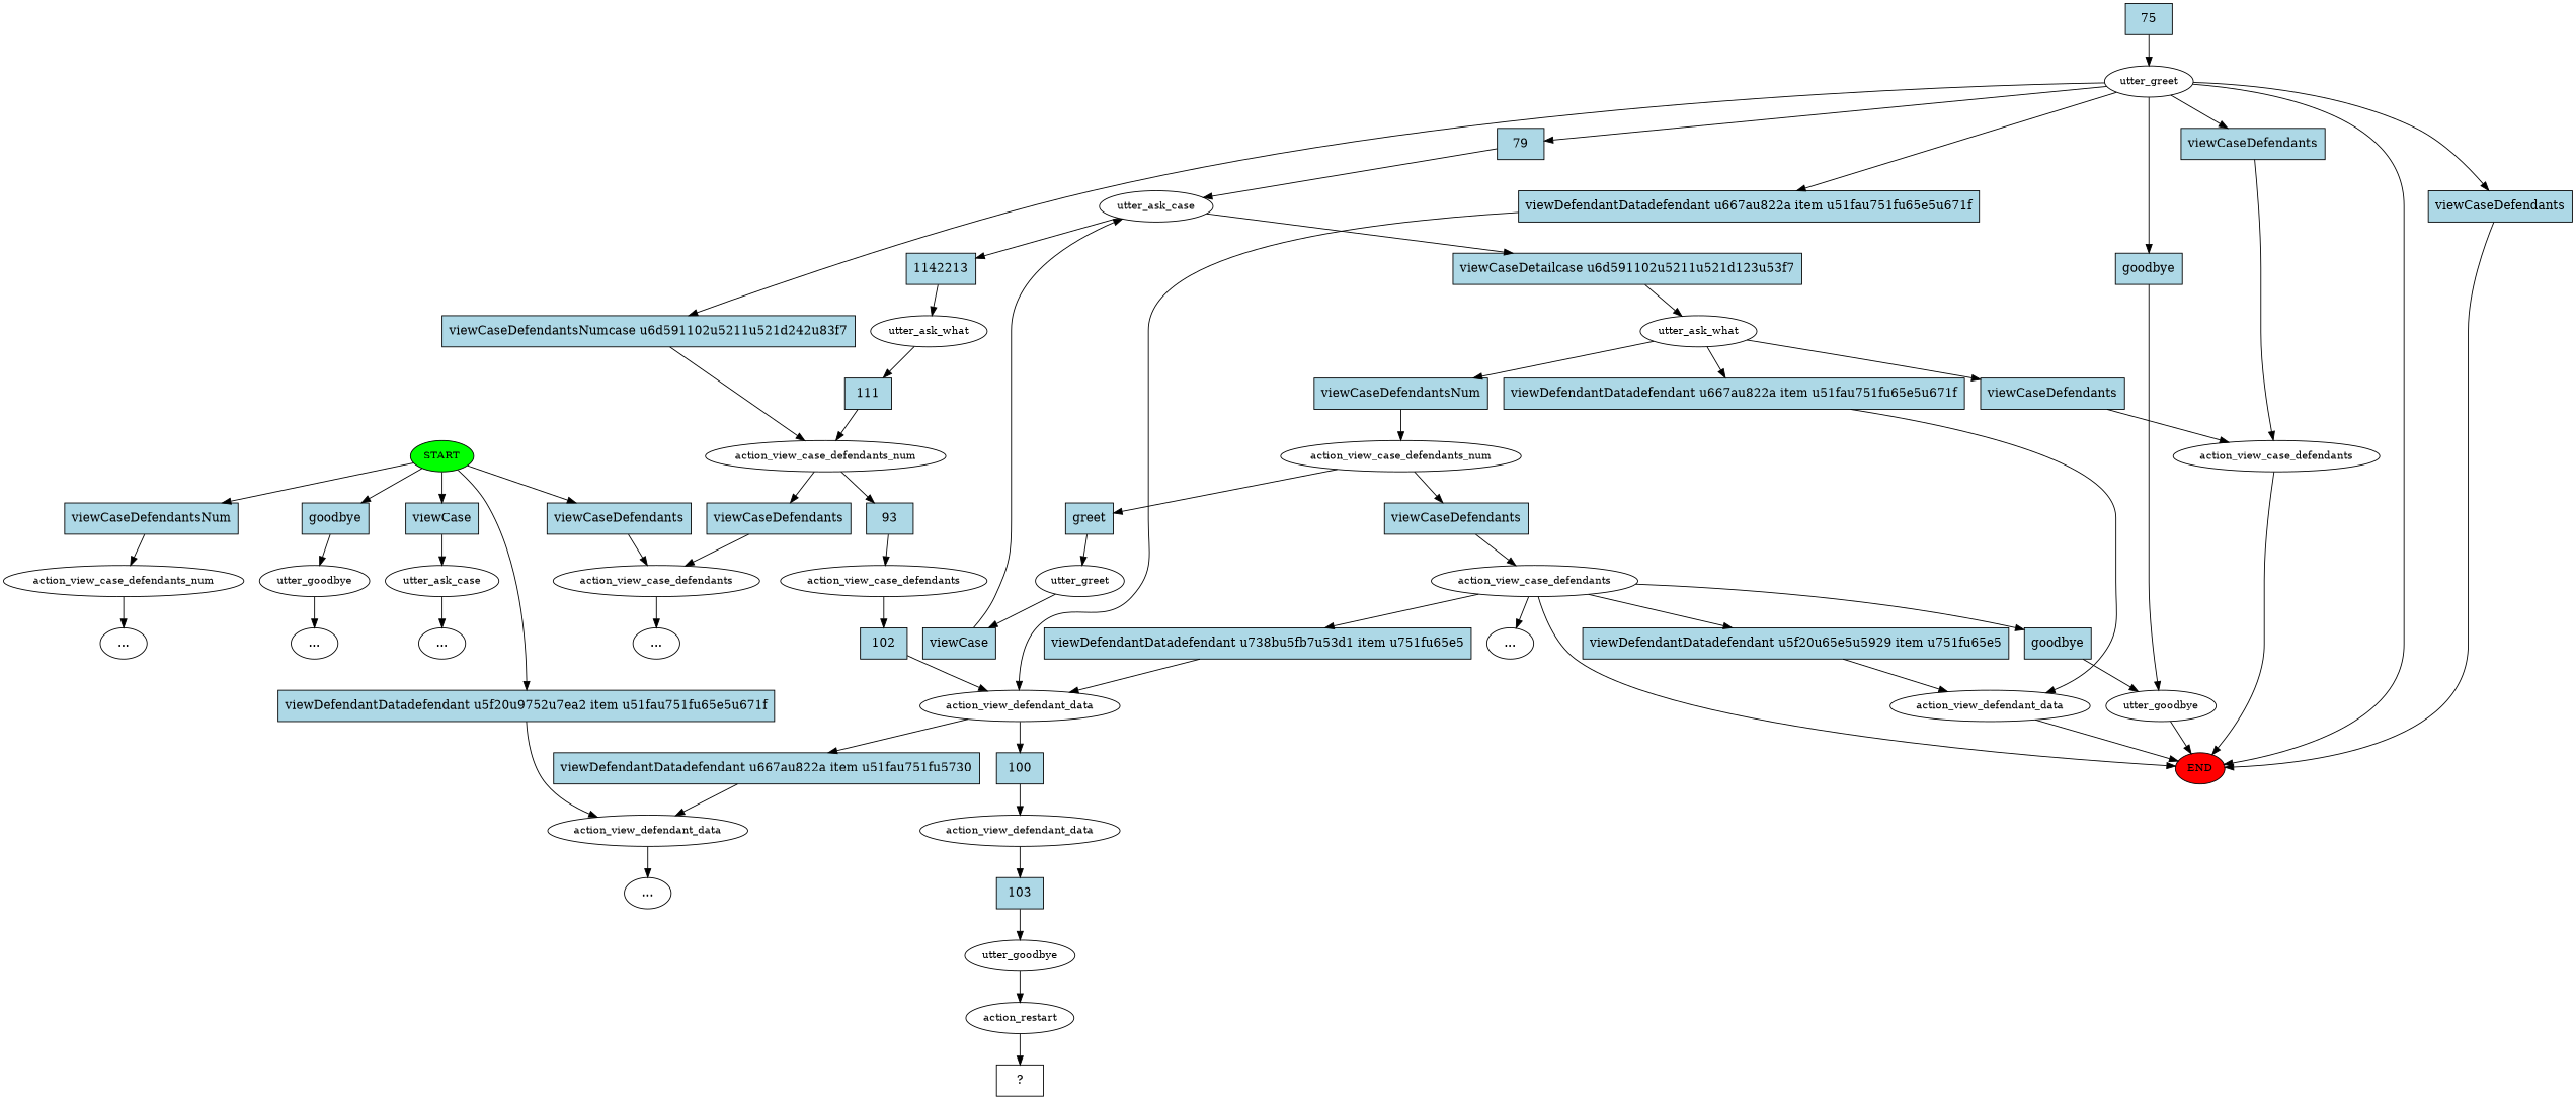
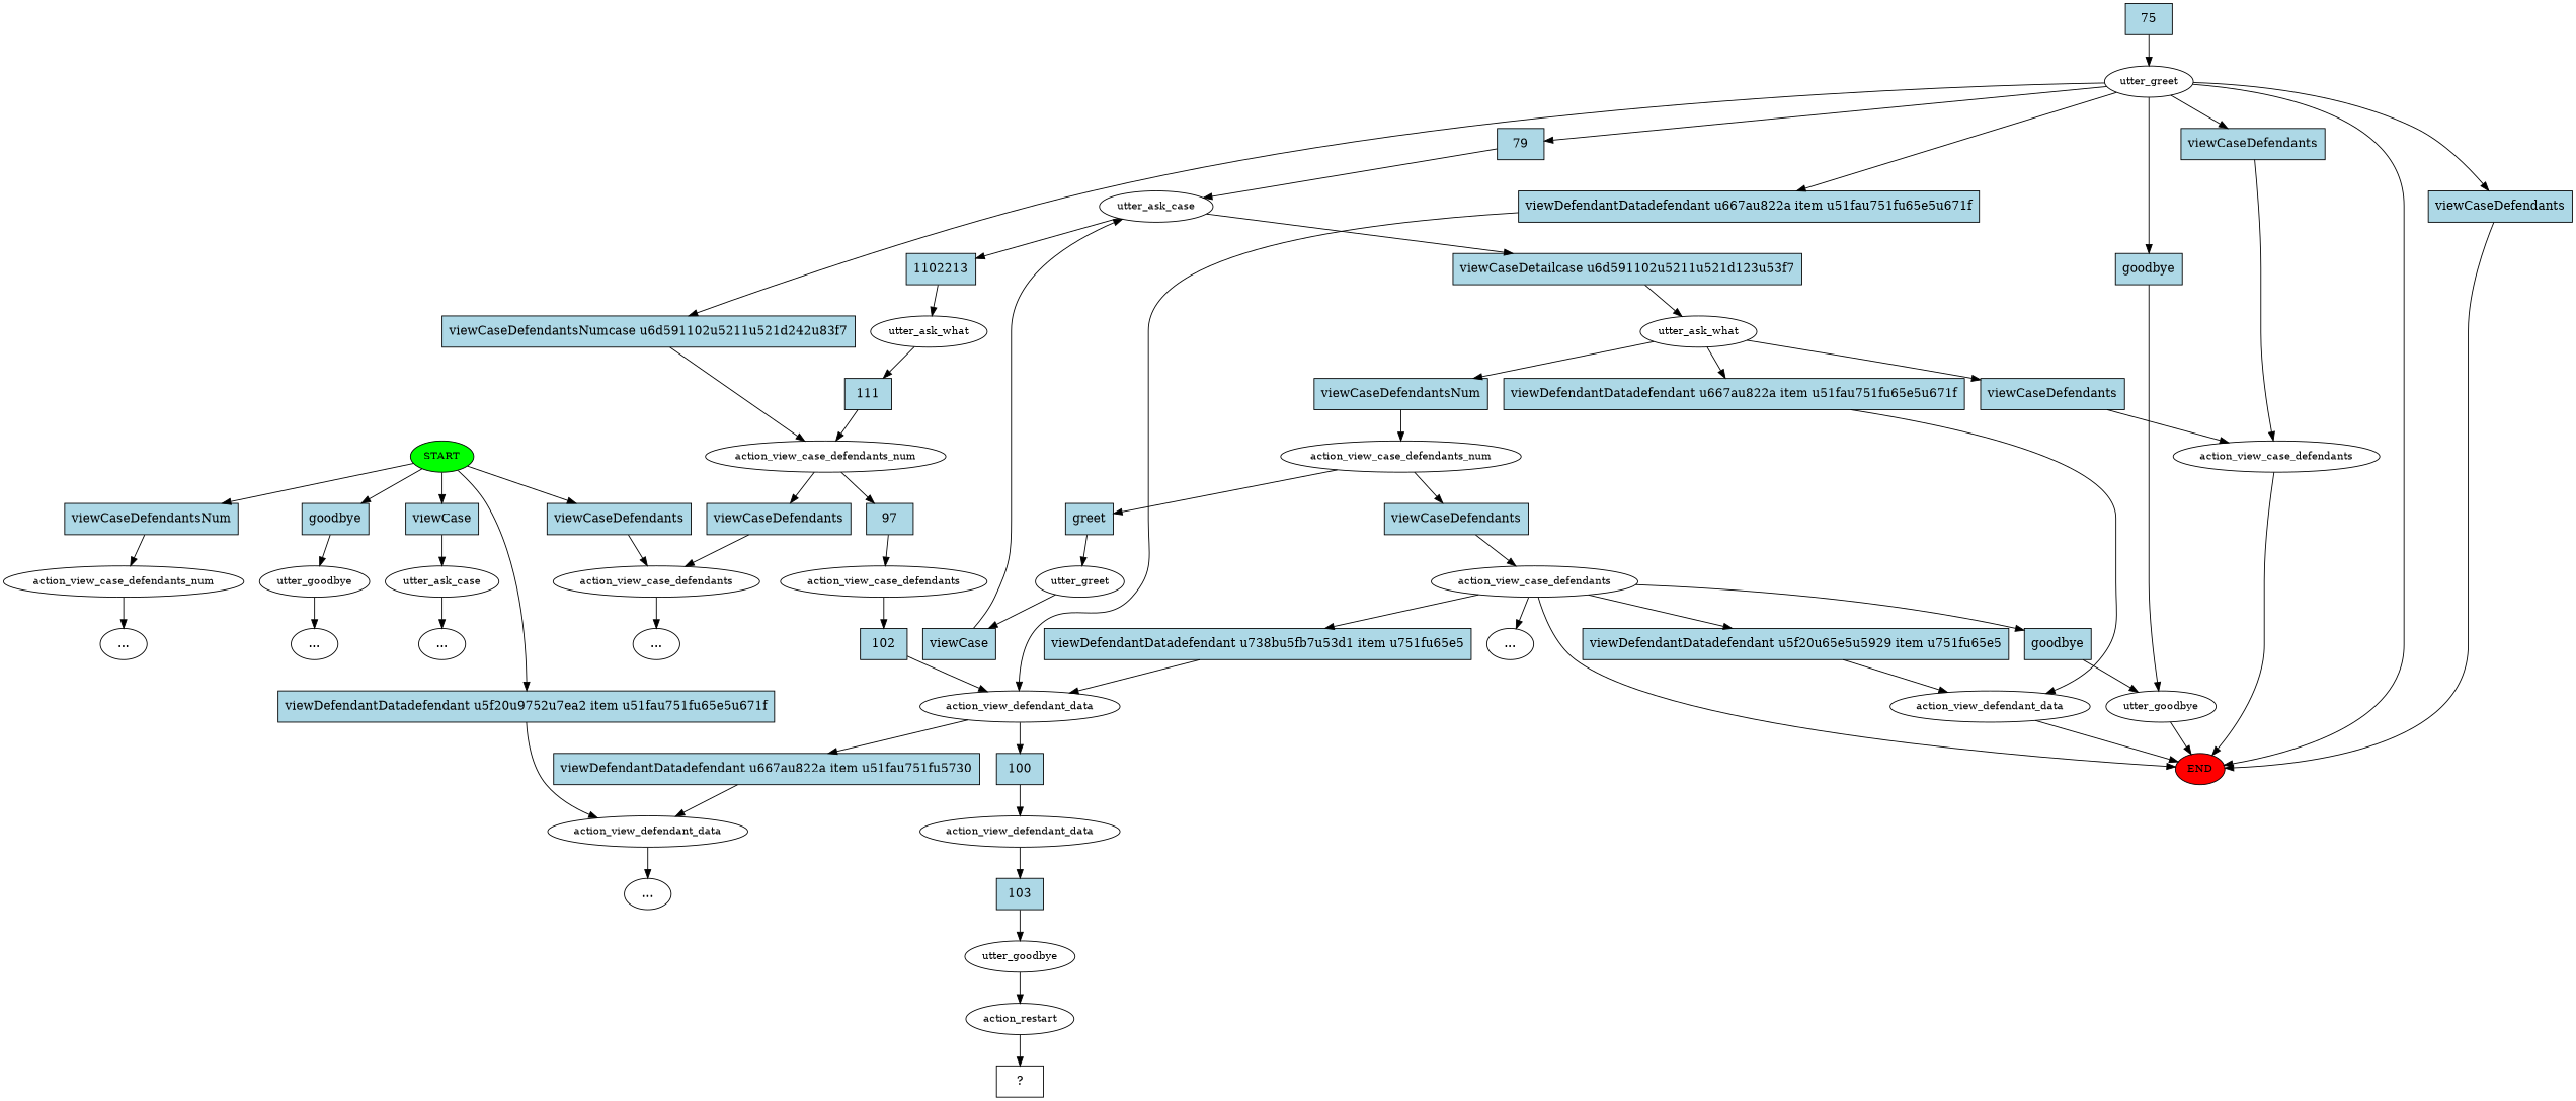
  digraph {
    node [fillcolor=lightblue style=filled shape=rect]
    n1 [fillcolor=green fontsize=12 label=START shape=""]
    n2 [label=viewCaseDefendantsNum]
    n3 [label="viewDefendantDatadefendant u5f20u9752u7ea2 item u51fau751fu65e5u671f"]
    n4 [label=goodbye]
    n5 [label=viewCase]
    n6 [label=viewCaseDefendants]
    n7 [fontsize=12 label=action_view_case_defendants_num fillcolor="" style="" shape=""]
    n8 [fontsize=12 label=action_view_defendant_data fillcolor="" style="" shape=""]
    n9 [fontsize=12 label=utter_greet fillcolor="" style="" shape=""]
    75
    n11 [fontsize=12 label=utter_goodbye fillcolor="" style="" shape=""]
    n12 [fontsize=12 label=utter_ask_case fillcolor="" style="" shape=""]
    n13 [fontsize=12 label=action_view_case_defendants fillcolor="" style="" shape=""]
    n14 [fillcolor=red fontsize=12 label=END shape=""]
    n15 [label="..." fillcolor="" style="" shape=""]
    n16 [label="..." fillcolor="" style="" shape=""]
    79
    n18 [label=goodbye]
    n19 [label="viewCaseDefendantsNumcase u6d591102u5211u521d242u83f7"]
    n20 [label=viewCaseDefendants]
    n21 [label="viewDefendantDatadefendant u667au822a item u51fau751fu65e5u671f"]
    n22 [label=viewCaseDefendants]
    n23 [fontsize=12 label=utter_ask_case fillcolor="" style="" shape=""]
    n24 [fontsize=12 label=utter_goodbye fillcolor="" style="" shape=""]
    n25 [fontsize=12 label=action_view_case_defendants_num fillcolor="" style="" shape=""]
    n26 [fontsize=12 label=action_view_defendant_data fillcolor="" style="" shape=""]
    n27 [fontsize=12 label=action_view_case_defendants fillcolor="" style="" shape=""]
    n28 [label="viewCaseDetailcase u6d591102u5211u521d123u53f7"]
-   n29 [label=1142213]
+   n29 [label=1102213]
    n30 [fontsize=12 label=utter_ask_what fillcolor="" style="" shape=""]
    n31 [fontsize=12 label=utter_ask_what fillcolor="" style="" shape=""]
    n32 [label=viewCaseDefendantsNum]
    n33 [label=viewCaseDefendants]
    n34 [label="viewDefendantDatadefendant u667au822a item u51fau751fu65e5u671f"]
    n35 [fontsize=12 label=action_view_case_defendants_num fillcolor="" style="" shape=""]
    n36 [fontsize=12 label=action_view_defendant_data fillcolor="" style="" shape=""]
    n37 [label=viewCaseDefendants]
    n38 [label=greet]
    n39 [fontsize=12 label=action_view_case_defendants fillcolor="" style="" shape=""]
    n40 [fontsize=12 label=utter_greet fillcolor="" style="" shape=""]
    n41 [label="..." fillcolor="" style="" shape=""]
    n42 [label="viewDefendantDatadefendant u5f20u65e5u5929 item u751fu65e5"]
    n43 [label=goodbye]
    n44 [label="viewDefendantDatadefendant u738bu5fb7u53d1 item u751fu65e5"]
    n45 [label=viewCase]
    n46 [label="..." fillcolor="" style="" shape=""]
    n47 [label=viewCaseDefendants]
-   97 [label=93]
+   97
    n49 [fontsize=12 label=action_view_case_defendants fillcolor="" style="" shape=""]
    n50 [label="..." fillcolor="" style="" shape=""]
    n51 [label="..." fillcolor="" style="" shape=""]
    n52 [label="viewDefendantDatadefendant u667au822a item u51fau751fu5730"]
    100
    n54 [fontsize=12 label=action_view_defendant_data fillcolor="" style="" shape=""]
    n55 [label=111]
    102
    103
    n58 [fontsize=12 label=utter_goodbye fillcolor="" style="" shape=""]
    n59 [fontsize=12 label=action_restart fillcolor="" style="" shape=""]
    n60 [label="  ?  " fillcolor="" style=""]
    n1 -> n2
    n1 -> n3
    n1 -> n4
    n1 -> n5
    n1 -> n6
    n2 -> n7
    n3 -> n8
    n4 -> n11
    n5 -> n12
    n6 -> n13
    n7 -> n15
    n8 -> n16
    n9 -> n14
    n9 -> 79
    n9 -> n18
    n9 -> n19
    n9 -> n20
    n9 -> n21
    n9 -> n22
    75 -> n9
    n11 -> n46
    n12 -> n51
    n13 -> n50
    79 -> n23
    n18 -> n24
    n19 -> n25
    n20 -> n14
    n21 -> n26
    n22 -> n27
    n23 -> n28
    n23 -> n29
    n24 -> n14
    n25 -> n47
    n25 -> 97
    n26 -> n52
    n26 -> 100
    n27 -> n14
    n28 -> n30
    n29 -> n31
    n30 -> n32
    n30 -> n33
    n30 -> n34
    n31 -> n55
    n32 -> n35
    n33 -> n27
    n34 -> n36
    n35 -> n37
    n35 -> n38
    n36 -> n14
    n37 -> n39
    n38 -> n40
    n39 -> n14
    n39 -> n41
    n39 -> n42
    n39 -> n43
    n39 -> n44
    n40 -> n45
    n42 -> n36
    n43 -> n24
    n44 -> n26
    n45 -> n23
    n47 -> n13
    97 -> n49
    n49 -> 102
    n52 -> n8
    100 -> n54
    n54 -> 103
    n55 -> n25
    102 -> n26
    103 -> n58
    n58 -> n59
    n59 -> n60
  }
